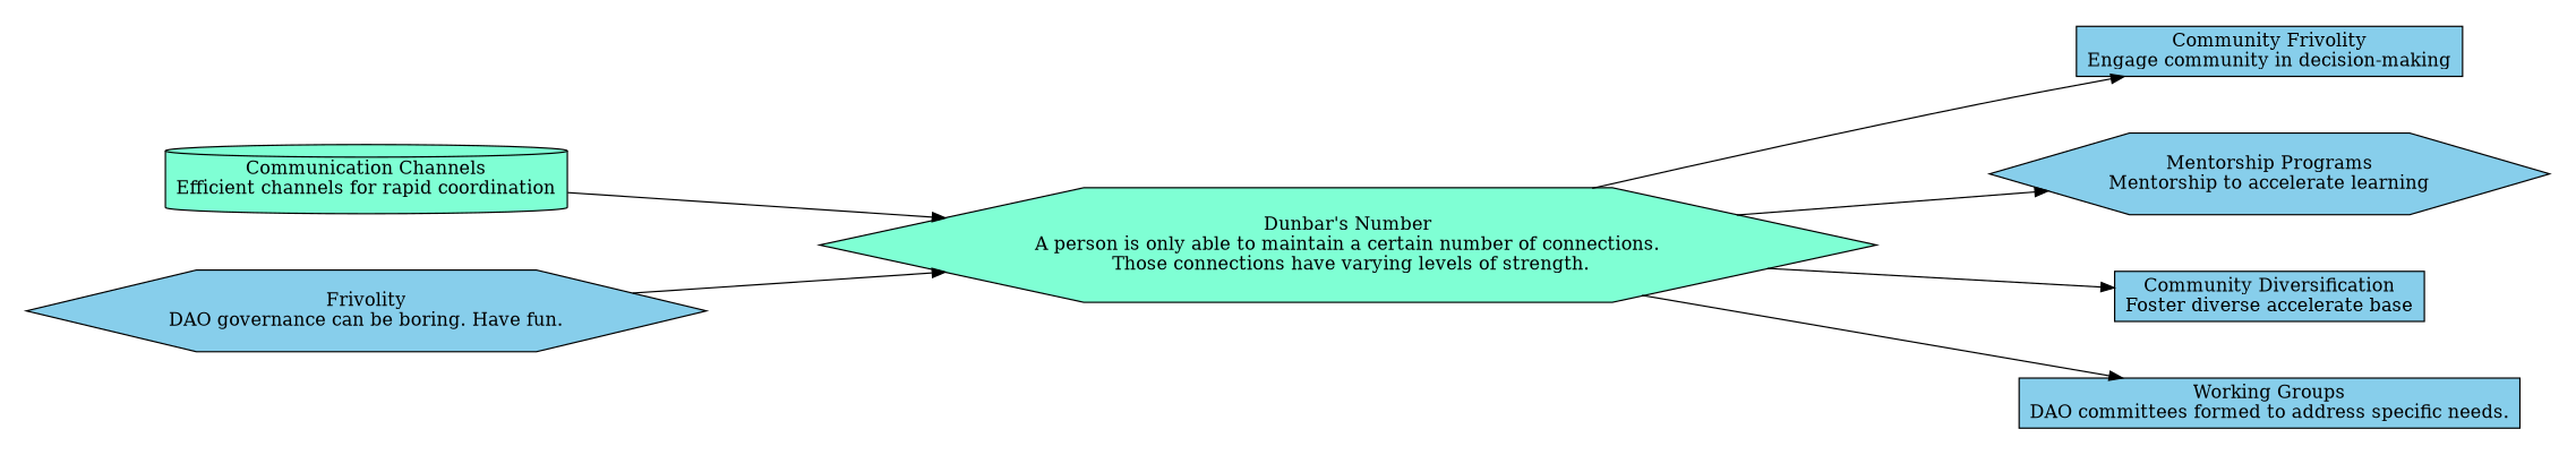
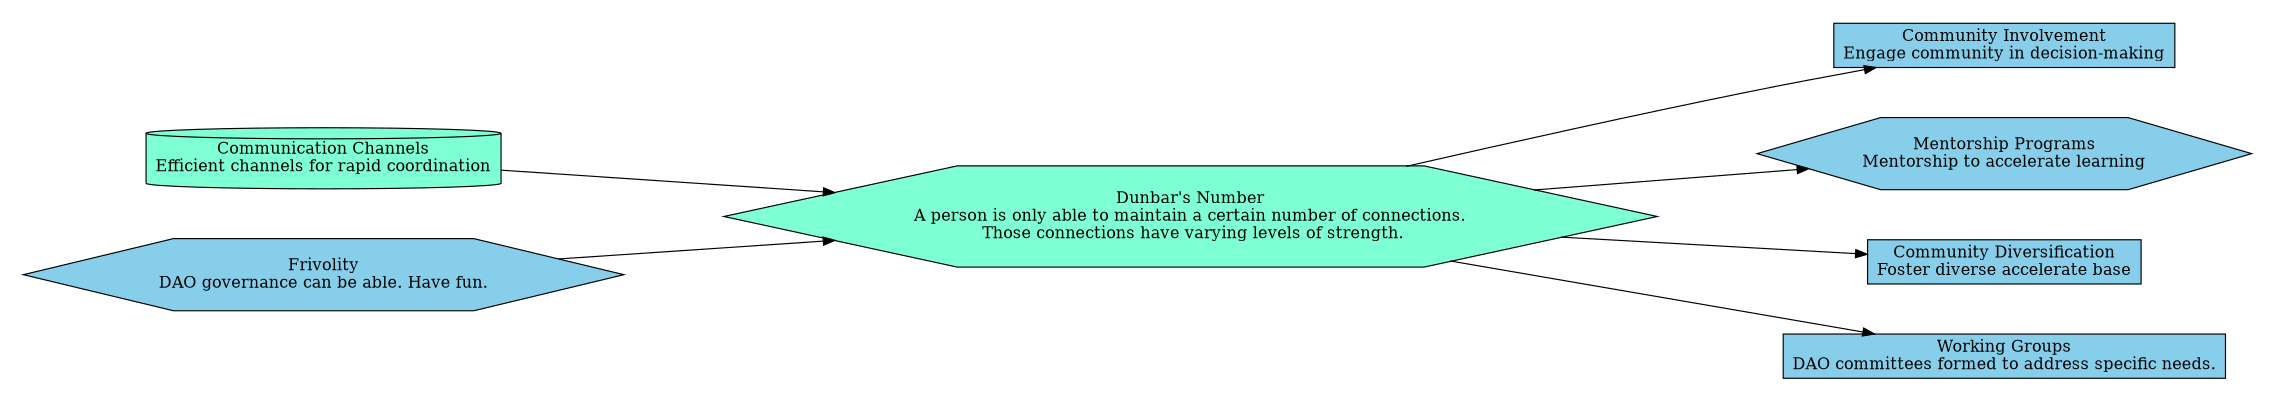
  digraph {
    nodesep=0.6
    rankdir=LR
    ranksep=1.2
    node [fillcolor=skyblue shape=hexagon style=filled]
    n1 [fillcolor=aquamarine label="Communication Channels\nEfficient channels for rapid coordination" shape=cylinder]
-   n2 [label="Frivolity\nDAO governance can be boring. Have fun.\n"]
-   n3 [label="Community Frivolity\nEngage community in decision-making" shape=box]
+   n2 [label="Frivolity\nDAO governance can be able. Have fun.\n"]
+   n3 [label="Community Involvement\nEngage community in decision-making" shape=box]
    n4 [label="Mentorship Programs\nMentorship to accelerate learning"]
    n5 [label="Community Diversification\nFoster diverse accelerate base" shape=box]
    n6 [label="Working Groups\nDAO committees formed to address specific needs." shape=box]
    n7 [fillcolor=aquamarine label="Dunbar's Number\nA person is only able to maintain a certain number of connections.\n Those connections have varying levels of strength."]
    subgraph cluster_1 {
      rank=max
      style=invis
      n1
      n2
    }
    subgraph cluster_2 {
      rank=min
      style=invis
      n3
      n4
      n5
      n6
    }
    n1 -> n7
    n2 -> n7
    n7 -> n3
    n7 -> n4
    n7 -> n5
    n7 -> n6
  }
